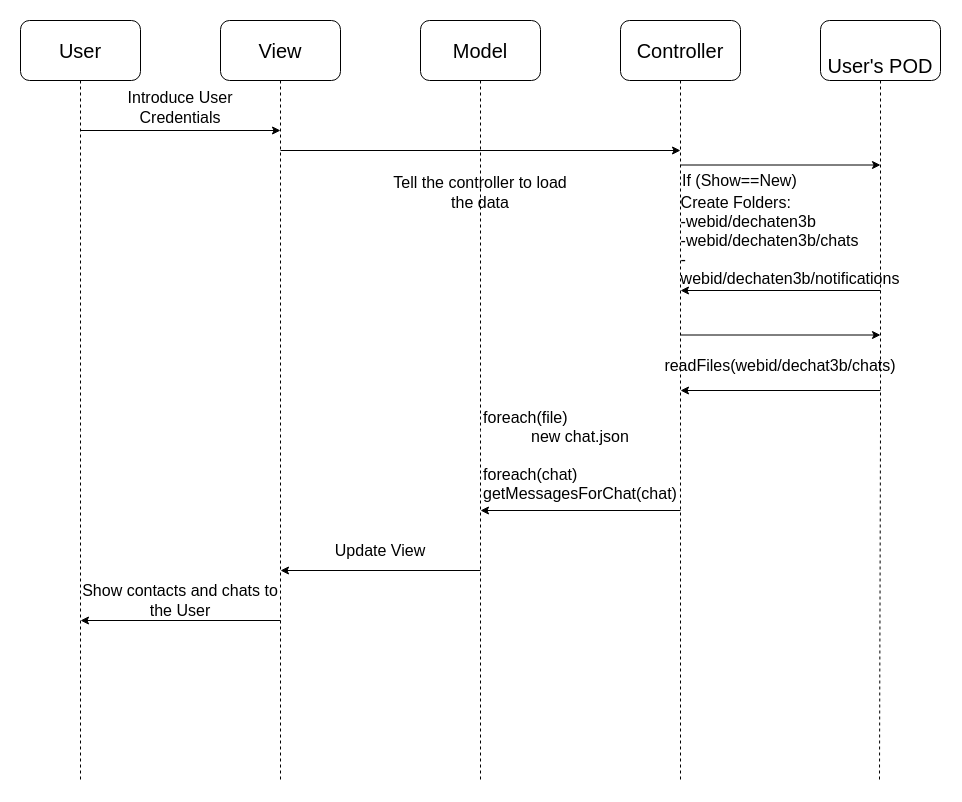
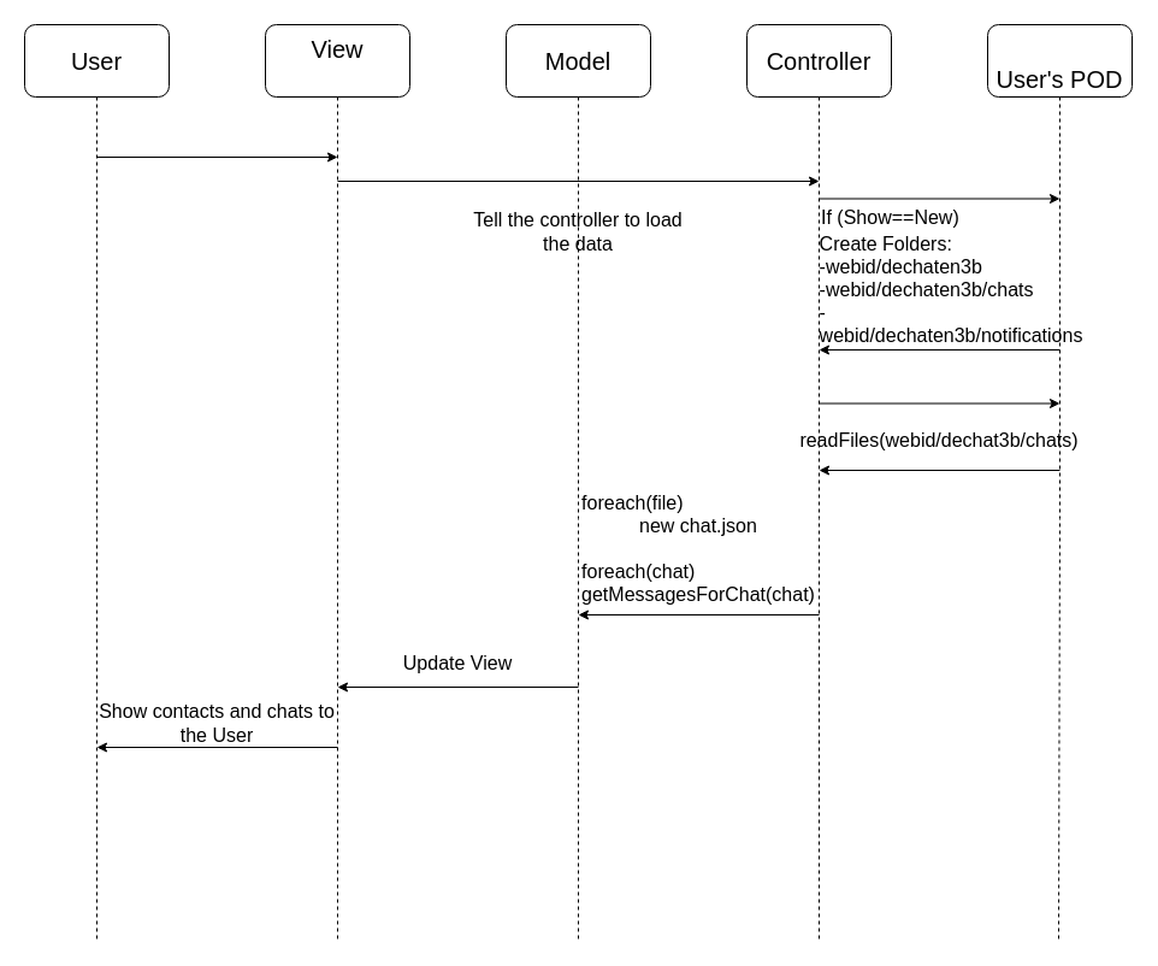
  <mxCell id="0" />
  <mxCell id="1" parent="0" />
  <mxCell id="2" style="edgeStyle=orthogonalEdgeStyle;rounded=0;orthogonalLoop=1;jettySize=auto;html=1;dashed=1;startArrow=none;startFill=0;endArrow=none;endFill=0;" parent="1" source="3" edge="1"><mxGeometry relative="1" as="geometry"><mxPoint x="80" y="780" as="targetPoint" /></mxGeometry></mxCell>
  <mxCell id="3" value="" style="rounded=1;whiteSpace=wrap;html=1;" parent="1" vertex="1"><mxGeometry width="120" height="60" as="geometry" x="20" y="20" /></mxCell>
  <mxCell id="4" value="" style="rounded=1;whiteSpace=wrap;html=1;" parent="1" vertex="1"><mxGeometry x="220" width="120" height="60" as="geometry" y="20" /></mxCell>
  <mxCell id="5" value="&lt;font style=&quot;font-size: 20px&quot;&gt;User&lt;/font&gt;" style="text;html=1;strokeColor=none;fillColor=none;align=center;verticalAlign=middle;whiteSpace=wrap;rounded=0;" parent="1" vertex="1"><mxGeometry x="55" y="40" width="50" height="20" as="geometry" /></mxCell>
- <mxCell id="6" value="&lt;font style=&quot;font-size: 20px&quot;&gt;View&lt;/font&gt;" style="text;html=1;strokeColor=none;fillColor=none;align=center;verticalAlign=middle;whiteSpace=wrap;rounded=0;" parent="1" vertex="1"><mxGeometry x="260" y="40" width="40" height="20" as="geometry" /></mxCell>
+ <mxCell id="6" value="&lt;font style=&quot;font-size: 20px&quot;&gt;View&lt;/font&gt;" style="text;html=1;strokeColor=none;fillColor=none;align=center;verticalAlign=middle;whiteSpace=wrap;rounded=0;" parent="1" vertex="1"><mxGeometry x="260" y="30" width="40" height="20" as="geometry" /></mxCell>
  <mxCell id="7" value="" style="rounded=1;whiteSpace=wrap;html=1;" parent="1" vertex="1"><mxGeometry x="420" width="120" height="60" as="geometry" y="20" /></mxCell>
  <mxCell id="8" value="" style="rounded=1;whiteSpace=wrap;html=1;" parent="1" vertex="1"><mxGeometry x="620" width="120" height="60" as="geometry" y="20" /></mxCell>
  <mxCell id="9" value="&lt;font style=&quot;font-size: 20px&quot;&gt;Model&lt;/font&gt;" style="text;html=1;strokeColor=none;fillColor=none;align=center;verticalAlign=middle;whiteSpace=wrap;rounded=0;" parent="1" vertex="1"><mxGeometry x="450" y="40" width="60" height="20" as="geometry" /></mxCell>
  <mxCell id="10" value="&lt;font style=&quot;font-size: 20px&quot;&gt;Controller&lt;/font&gt;" style="text;html=1;strokeColor=none;fillColor=none;align=center;verticalAlign=middle;whiteSpace=wrap;rounded=0;" parent="1" vertex="1"><mxGeometry x="635" y="40" width="90" height="20" as="geometry" /></mxCell>
  <mxCell id="11" value="" style="rounded=1;whiteSpace=wrap;html=1;" parent="1" vertex="1"><mxGeometry x="820" width="120" height="60" as="geometry" y="20" /></mxCell>
  <mxCell id="12" value="&lt;font style=&quot;font-size: 20px&quot;&gt;User's POD&lt;/font&gt;" style="text;html=1;strokeColor=none;fillColor=none;align=center;verticalAlign=middle;whiteSpace=wrap;rounded=0;" parent="1" vertex="1"><mxGeometry x="825" y="55" width="110" height="20" as="geometry" /></mxCell>
  <mxCell id="13" style="edgeStyle=orthogonalEdgeStyle;rounded=0;orthogonalLoop=1;jettySize=auto;html=1;dashed=1;startArrow=none;startFill=0;endArrow=none;endFill=0;exitX=0.5;exitY=1;exitDx=0;exitDy=0;" parent="1" source="4" edge="1"><mxGeometry relative="1" as="geometry"><mxPoint x="280" y="780" as="targetPoint" /><mxPoint x="279.5" y="90" as="sourcePoint" /></mxGeometry></mxCell>
  <mxCell id="14" style="edgeStyle=orthogonalEdgeStyle;rounded=0;orthogonalLoop=1;jettySize=auto;html=1;dashed=1;startArrow=none;startFill=0;endArrow=none;endFill=0;exitX=0.5;exitY=1;exitDx=0;exitDy=0;" parent="1" source="7" edge="1"><mxGeometry relative="1" as="geometry"><mxPoint x="480" y="780" as="targetPoint" /><mxPoint x="480" y="90" as="sourcePoint" /></mxGeometry></mxCell>
  <mxCell id="15" style="edgeStyle=orthogonalEdgeStyle;rounded=0;orthogonalLoop=1;jettySize=auto;html=1;dashed=1;startArrow=none;startFill=0;endArrow=none;endFill=0;exitX=0.5;exitY=1;exitDx=0;exitDy=0;" parent="1" source="8" edge="1"><mxGeometry relative="1" as="geometry"><mxPoint x="680" y="780" as="targetPoint" /><mxPoint x="679" y="90" as="sourcePoint" /></mxGeometry></mxCell>
  <mxCell id="16" style="edgeStyle=orthogonalEdgeStyle;rounded=0;orthogonalLoop=1;jettySize=auto;html=1;dashed=1;startArrow=none;startFill=0;endArrow=none;endFill=0;exitX=0.5;exitY=1;exitDx=0;exitDy=0;" parent="1" source="11" edge="1"><mxGeometry relative="1" as="geometry"><mxPoint x="879" y="780" as="targetPoint" /><mxPoint x="879" y="90" as="sourcePoint" /></mxGeometry></mxCell>
  <mxCell id="17" value="" style="endArrow=classic;html=1;" parent="1" edge="1"><mxGeometry width="50" height="50" relative="1" as="geometry"><mxPoint x="680" y="164.5" as="sourcePoint" /><mxPoint x="880" y="164.5" as="targetPoint" /></mxGeometry></mxCell>
  <mxCell id="18" value="&lt;font style=&quot;font-size: 16px&quot;&gt;If (Show==New)&lt;/font&gt;" style="text;html=1;strokeColor=none;fillColor=none;align=left;verticalAlign=middle;whiteSpace=wrap;rounded=0;" parent="1" vertex="1"><mxGeometry x="680" y="165" width="200" height="30" as="geometry" /></mxCell>
  <mxCell id="19" value="" style="endArrow=classic;html=1;" parent="1" edge="1"><mxGeometry width="50" height="50" relative="1" as="geometry"><mxPoint x="80" y="130" as="sourcePoint" /><mxPoint x="280" y="130" as="targetPoint" /></mxGeometry></mxCell>
- <mxCell id="20" value="&lt;font style=&quot;font-size: 16px&quot;&gt;Introduce User Credentials&lt;/font&gt;" style="text;html=1;strokeColor=none;fillColor=none;align=center;verticalAlign=middle;whiteSpace=wrap;rounded=0;" parent="1" vertex="1"><mxGeometry x="90" y="97" width="180" height="20" as="geometry" /></mxCell>
  <mxCell id="21" value="&lt;div style=&quot;font-size: 16px&quot; align=&quot;left&quot;&gt;&lt;font style=&quot;font-size: 16px&quot;&gt;Create Folders:&lt;/font&gt;&lt;/div&gt;&lt;div style=&quot;font-size: 16px&quot; align=&quot;left&quot;&gt;&lt;font style=&quot;font-size: 16px&quot;&gt;-webid/dechaten3b&lt;/font&gt;&lt;/div&gt;&lt;div style=&quot;font-size: 16px&quot; align=&quot;left&quot;&gt;&lt;font style=&quot;font-size: 16px&quot;&gt;-webid/dechaten3b/chats&lt;/font&gt;&lt;/div&gt;&lt;div style=&quot;font-size: 16px&quot; align=&quot;left&quot;&gt;&lt;font style=&quot;font-size: 16px&quot;&gt;-webid/dechaten3b/notifications&lt;/font&gt;&lt;br&gt;&lt;/div&gt;" style="text;html=1;strokeColor=none;fillColor=none;align=center;verticalAlign=middle;whiteSpace=wrap;rounded=0;" parent="1" vertex="1"><mxGeometry x="700" y="190" width="180" height="100" as="geometry" /></mxCell>
  <mxCell id="22" value="" style="endArrow=classic;html=1;" parent="1" edge="1"><mxGeometry width="50" height="50" relative="1" as="geometry"><mxPoint x="880" y="290" as="sourcePoint" /><mxPoint x="680" y="290" as="targetPoint" /></mxGeometry></mxCell>
  <mxCell id="23" value="" style="endArrow=classic;html=1;" parent="1" edge="1"><mxGeometry width="50" height="50" relative="1" as="geometry"><mxPoint x="680" y="334.5" as="sourcePoint" /><mxPoint x="880" y="334.5" as="targetPoint" /></mxGeometry></mxCell>
  <mxCell id="24" value="&lt;font style=&quot;font-size: 16px&quot;&gt;readFiles(webid/dechat3b/chats)&lt;/font&gt;" style="text;html=1;strokeColor=none;fillColor=none;align=center;verticalAlign=middle;whiteSpace=wrap;rounded=0;" parent="1" vertex="1"><mxGeometry x="680" y="350" width="200" height="30" as="geometry" /></mxCell>
  <mxCell id="25" value="" style="endArrow=classic;html=1;" parent="1" edge="1"><mxGeometry width="50" height="50" relative="1" as="geometry"><mxPoint x="880" y="390" as="sourcePoint" /><mxPoint x="680" y="390" as="targetPoint" /></mxGeometry></mxCell>
  <mxCell id="26" value="" style="endArrow=classic;html=1;" parent="1" edge="1"><mxGeometry width="50" height="50" relative="1" as="geometry"><mxPoint x="680" y="510" as="sourcePoint" /><mxPoint x="480" y="510" as="targetPoint" /></mxGeometry></mxCell>
  <mxCell id="27" value="&lt;div style=&quot;font-size: 16px&quot; align=&quot;left&quot;&gt;&lt;font style=&quot;font-size: 16px&quot;&gt;foreach(file)&lt;/font&gt;&lt;/div&gt;&lt;div style=&quot;font-size: 16px&quot;&gt;&lt;font style=&quot;font-size: 16px&quot;&gt;new chat.json&lt;/font&gt;&lt;/div&gt;&lt;div style=&quot;font-size: 16px&quot;&gt;&lt;font style=&quot;font-size: 16px&quot;&gt;&lt;br&gt;&lt;/font&gt;&lt;/div&gt;&lt;div style=&quot;font-size: 16px&quot; align=&quot;left&quot;&gt;&lt;font style=&quot;font-size: 16px&quot;&gt;foreach(chat)&lt;/font&gt;&lt;/div&gt;&lt;div style=&quot;font-size: 16px&quot;&gt;&lt;font style=&quot;font-size: 16px&quot;&gt;getMessagesForChat(chat)&lt;/font&gt;&lt;br&gt;&lt;/div&gt;" style="text;html=1;strokeColor=none;fillColor=none;align=center;verticalAlign=middle;whiteSpace=wrap;rounded=0;" parent="1" vertex="1"><mxGeometry x="480" y="400" width="200" height="110" as="geometry" /></mxCell>
  <mxCell id="28" value="" style="endArrow=classic;html=1;" parent="1" edge="1"><mxGeometry width="50" height="50" relative="1" as="geometry"><mxPoint x="480" y="570" as="sourcePoint" /><mxPoint x="280" y="570" as="targetPoint" /></mxGeometry></mxCell>
  <mxCell id="29" value="&lt;font style=&quot;font-size: 16px&quot;&gt;Update View&lt;/font&gt;" style="text;html=1;strokeColor=none;fillColor=none;align=center;verticalAlign=middle;whiteSpace=wrap;rounded=0;" parent="1" vertex="1"><mxGeometry x="280" y="540" width="200" height="20" as="geometry" /></mxCell>
  <mxCell id="30" value="" style="endArrow=classic;html=1;" parent="1" edge="1"><mxGeometry width="50" height="50" relative="1" as="geometry"><mxPoint x="280" y="620" as="sourcePoint" /><mxPoint x="80" y="620" as="targetPoint" /></mxGeometry></mxCell>
  <mxCell id="31" value="&lt;font style=&quot;font-size: 16px&quot;&gt;Show contacts and chats to the User&lt;/font&gt;" style="text;html=1;strokeColor=none;fillColor=none;align=center;verticalAlign=middle;whiteSpace=wrap;rounded=0;" parent="1" vertex="1"><mxGeometry x="80" y="590" width="200" height="20" as="geometry" /></mxCell>
  <mxCell id="32" value="" style="endArrow=classic;html=1;" edge="1" parent="1"><mxGeometry width="50" height="50" relative="1" as="geometry"><mxPoint x="280" y="150" as="sourcePoint" /><mxPoint x="680" y="150" as="targetPoint" /></mxGeometry></mxCell>
  <mxCell id="33" value="&lt;font style=&quot;font-size: 16px&quot;&gt;Tell the controller to load the data&lt;/font&gt;" style="text;html=1;strokeColor=none;fillColor=none;align=center;verticalAlign=middle;whiteSpace=wrap;rounded=0;" vertex="1" parent="1"><mxGeometry x="390" y="182" width="180" height="20" as="geometry" /></mxCell>
